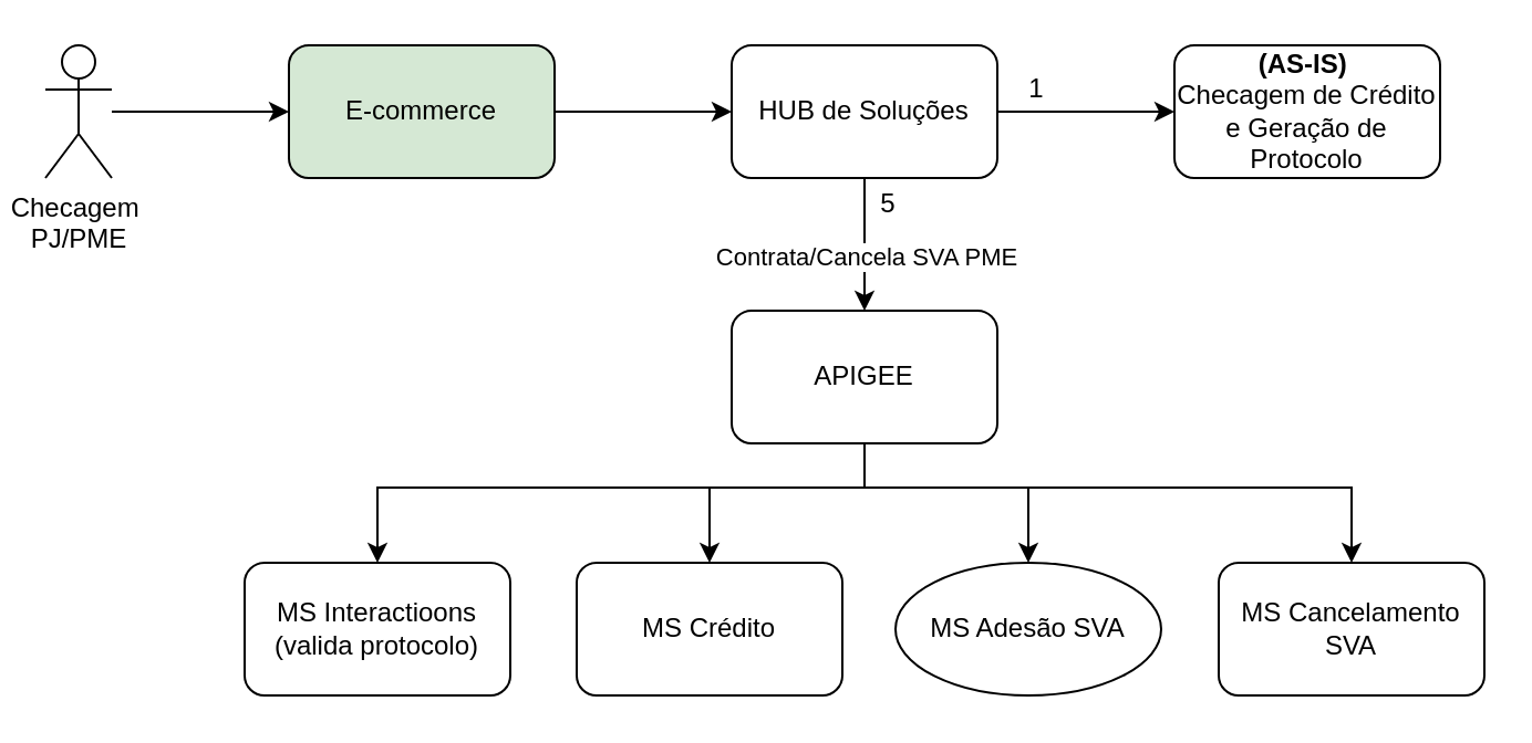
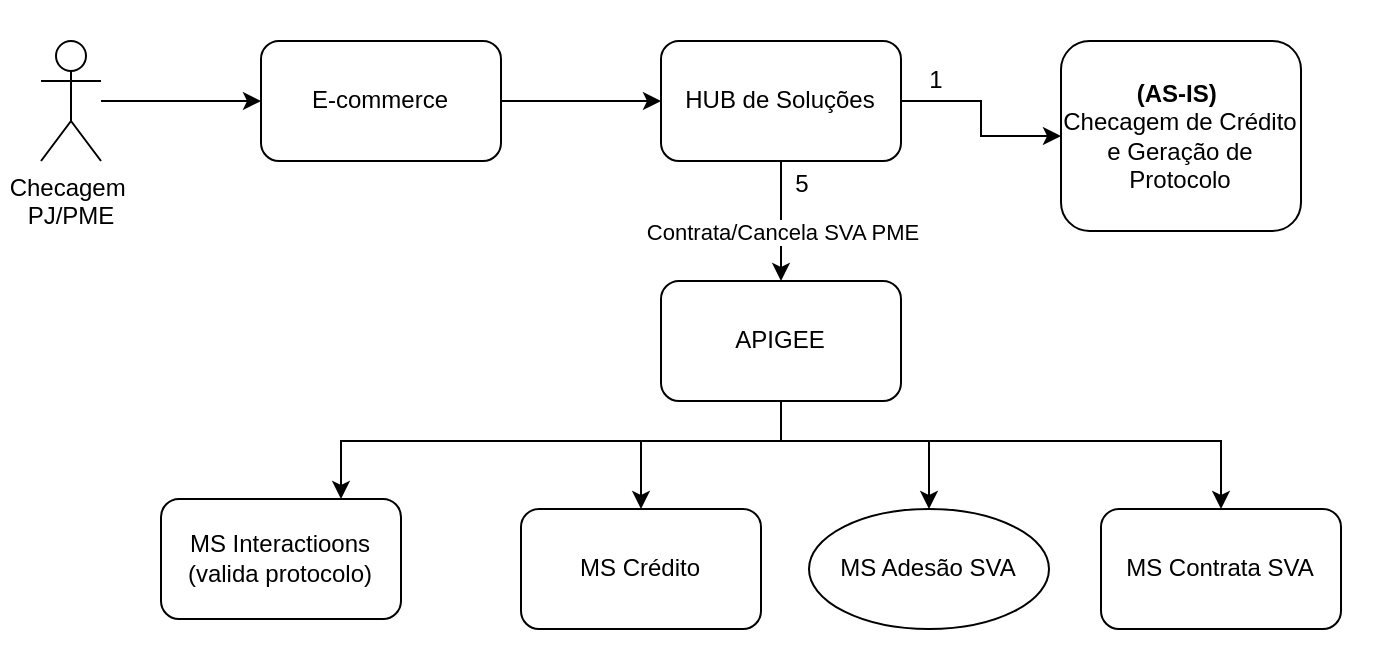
  <mxCell id="0" />
  <mxCell id="1" parent="0" />
  <mxCell id="2" style="edgeStyle=orthogonalEdgeStyle;rounded=0;orthogonalLoop=1;jettySize=auto;html=1;entryX=0;entryY=0.5;entryDx=0;entryDy=0;" edge="1" parent="1" source="3" target="5"><mxGeometry relative="1" as="geometry" /></mxCell>
  <mxCell id="3" value="Checagem&amp;nbsp;&lt;div&gt;PJ/PME&lt;/div&gt;" style="shape=umlActor;verticalLabelPosition=bottom;verticalAlign=top;html=1;outlineConnect=0;" vertex="1" parent="1"><mxGeometry x="20" y="20" width="30" height="60" as="geometry" /></mxCell>
  <mxCell id="4" value="" style="edgeStyle=orthogonalEdgeStyle;rounded=0;orthogonalLoop=1;jettySize=auto;html=1;" edge="1" parent="1" source="5" target="9"><mxGeometry relative="1" as="geometry" /></mxCell>
- <mxCell id="5" value="E-commerce" style="rounded=1;whiteSpace=wrap;html=1;fillColor=#d5e8d4;" vertex="1" parent="1"><mxGeometry x="130" y="20" width="120" height="60" as="geometry" /></mxCell>
+ <mxCell id="5" value="E-commerce" style="rounded=1;whiteSpace=wrap;html=1;" vertex="1" parent="1"><mxGeometry x="130" y="20" width="120" height="60" as="geometry" /></mxCell>
  <mxCell id="6" value="" style="edgeStyle=orthogonalEdgeStyle;rounded=0;orthogonalLoop=1;jettySize=auto;html=1;" edge="1" parent="1" source="9" target="14"><mxGeometry relative="1" as="geometry" /></mxCell>
  <mxCell id="7" value="Contrata/Cancela SVA PME" style="edgeLabel;html=1;align=center;verticalAlign=middle;resizable=0;points=[];" vertex="1" connectable="0" parent="6"><mxGeometry x="-0.293" y="2" relative="1" as="geometry"><mxPoint x="-2" y="14" as="offset" /></mxGeometry></mxCell>
  <mxCell id="8" value="" style="edgeStyle=orthogonalEdgeStyle;rounded=0;orthogonalLoop=1;jettySize=auto;html=1;exitX=1;exitY=0.5;exitDx=0;exitDy=0;entryX=0;entryY=0.5;entryDx=0;entryDy=0;" edge="1" parent="1" source="9" target="18"><mxGeometry relative="1" as="geometry" /></mxCell>
  <mxCell id="9" value="HUB de Soluções" style="whiteSpace=wrap;html=1;rounded=1;" vertex="1" parent="1"><mxGeometry x="330" y="20" width="120" height="60" as="geometry" /></mxCell>
  <mxCell id="10" value="" style="edgeStyle=orthogonalEdgeStyle;rounded=0;orthogonalLoop=1;jettySize=auto;html=1;" edge="1" parent="1" source="14" target="15"><mxGeometry relative="1" as="geometry"><Array as="points"><mxPoint x="390" y="220" /><mxPoint x="320" y="220" /></Array></mxGeometry></mxCell>
  <mxCell id="11" value="" style="edgeStyle=orthogonalEdgeStyle;rounded=0;orthogonalLoop=1;jettySize=auto;html=1;" edge="1" parent="1" source="14" target="16"><mxGeometry relative="1" as="geometry"><Array as="points"><mxPoint x="390" y="220" /><mxPoint x="464" y="220" /></Array></mxGeometry></mxCell>
  <mxCell id="12" value="" style="edgeStyle=orthogonalEdgeStyle;rounded=0;orthogonalLoop=1;jettySize=auto;html=1;" edge="1" parent="1" source="14" target="17"><mxGeometry relative="1" as="geometry"><Array as="points"><mxPoint x="390" y="220" /><mxPoint x="610" y="220" /></Array></mxGeometry></mxCell>
  <mxCell id="13" style="edgeStyle=orthogonalEdgeStyle;rounded=0;orthogonalLoop=1;jettySize=auto;html=1;" edge="1" parent="1" source="14" target="21"><mxGeometry relative="1" as="geometry"><Array as="points"><mxPoint x="390" y="220" /><mxPoint x="170" y="220" /></Array></mxGeometry></mxCell>
  <mxCell id="14" value="APIGEE" style="whiteSpace=wrap;html=1;rounded=1;" vertex="1" parent="1"><mxGeometry x="330" y="140" width="120" height="60" as="geometry" /></mxCell>
  <mxCell id="15" value="MS Crédito" style="whiteSpace=wrap;html=1;rounded=1;" vertex="1" parent="1"><mxGeometry x="260" y="254" width="120" height="60" as="geometry" /></mxCell>
  <mxCell id="16" value="MS Adesão SVA" style="ellipse;whiteSpace=wrap;html=1;" vertex="1" parent="1"><mxGeometry x="404" y="254" width="120" height="60" as="geometry" /></mxCell>
- <mxCell id="17" value="MS Cancelamento SVA" style="whiteSpace=wrap;html=1;rounded=1;" vertex="1" parent="1"><mxGeometry x="550" y="254" width="120" height="60" as="geometry" /></mxCell>
- <mxCell id="18" value="&lt;b&gt;(AS-IS)&amp;nbsp;&lt;/b&gt;&lt;div&gt;Checagem de Crédito e Geração de Protocolo&lt;/div&gt;" style="whiteSpace=wrap;html=1;rounded=1;" vertex="1" parent="1"><mxGeometry x="530" y="20" width="120" height="60" as="geometry" /></mxCell>
+ <mxCell id="17" value="MS Contrata SVA" style="whiteSpace=wrap;html=1;rounded=1;" vertex="1" parent="1"><mxGeometry x="550" y="254" width="120" height="60" as="geometry" /></mxCell>
+ <mxCell id="18" value="&lt;b&gt;(AS-IS)&amp;nbsp;&lt;/b&gt;&lt;div&gt;Checagem de Crédito e Geração de Protocolo&lt;/div&gt;" style="whiteSpace=wrap;html=1;rounded=1;" vertex="1" parent="1"><mxGeometry x="530" y="20" width="120" height="95" as="geometry" /></mxCell>
  <mxCell id="19" value="1" style="text;html=1;align=center;verticalAlign=middle;whiteSpace=wrap;rounded=0;" vertex="1" parent="1"><mxGeometry x="438" y="25" width="60" height="30" as="geometry" /></mxCell>
  <mxCell id="20" value="5" style="text;html=1;align=center;verticalAlign=middle;whiteSpace=wrap;rounded=0;" vertex="1" parent="1"><mxGeometry x="371" y="77" width="60" height="30" as="geometry" /></mxCell>
- <mxCell id="21" value="MS Interactioons (valida protocolo)" style="whiteSpace=wrap;html=1;rounded=1;" vertex="1" parent="1"><mxGeometry x="110" y="254" width="120" height="60" as="geometry" /></mxCell>
+ <mxCell id="21" value="MS Interactioons (valida protocolo)" style="whiteSpace=wrap;html=1;rounded=1;" vertex="1" parent="1"><mxGeometry x="80" y="249" width="120" height="60" as="geometry" /></mxCell>
